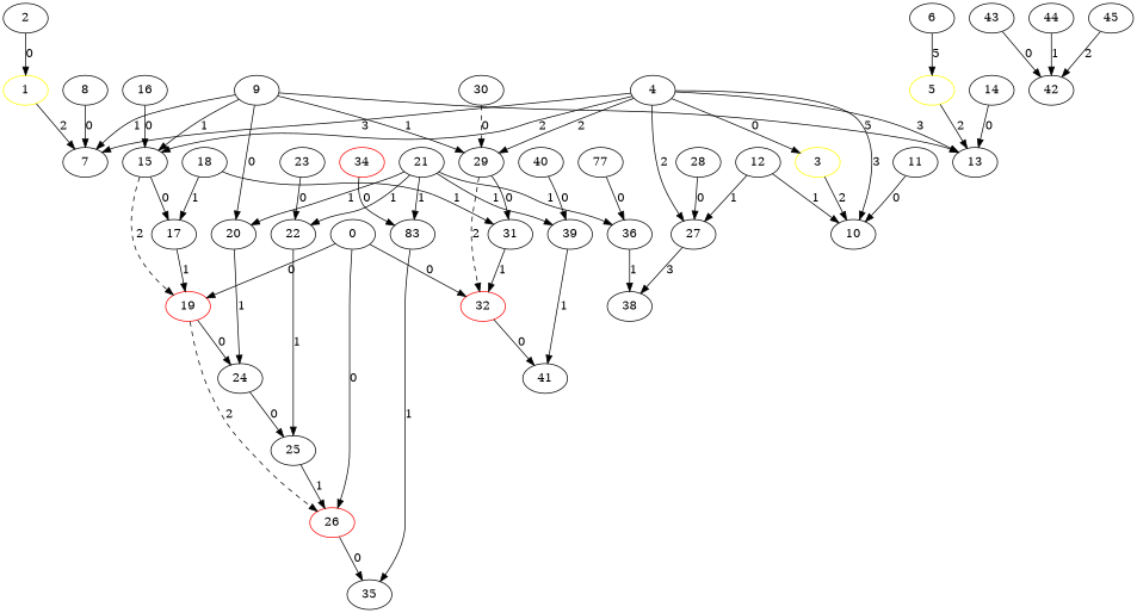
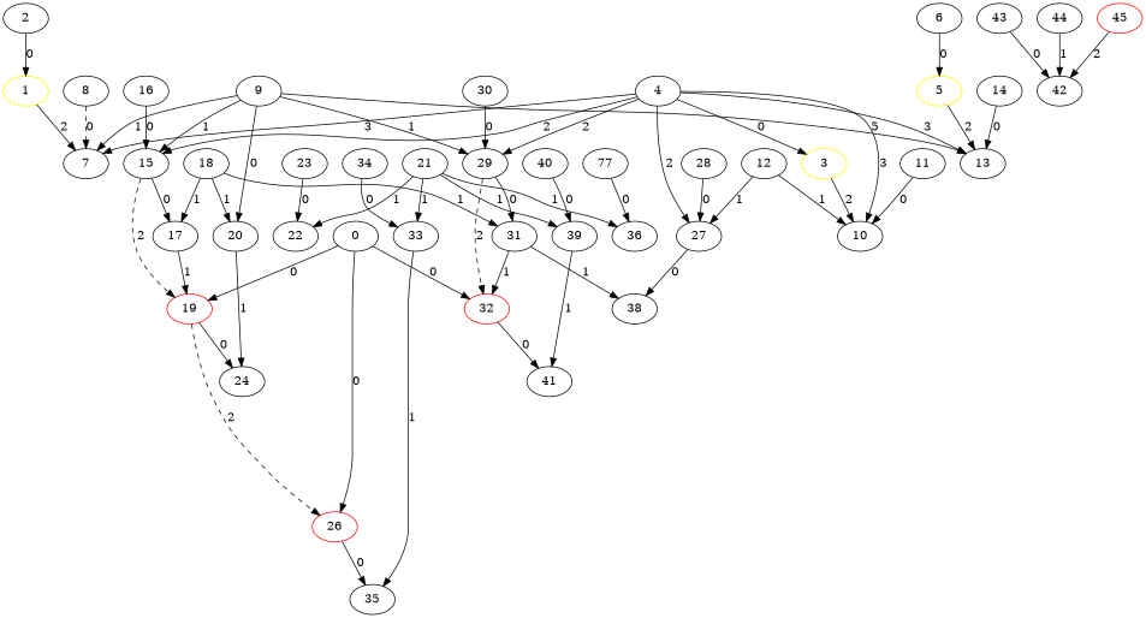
  digraph {
    node [BB=1 SS=0 bw=0 cv=0 nodeT=sym op=NaS symid=-1 symidR=0]
    0 [BB=0 symid=0]
    19 [color=red nodeT=falseRootPhi symid=21]
    26 [color=red nodeT=falseRootPhi symid=24]
    32 [color=red nodeT=falseRootPhi symid=25]
    24 [op=_sym_build_mul symid=9]
    35 [op=_sym_try_alternative symid=15]
    41 [op=_sym_try_alternative symid=19]
    1 [SS=1 color=yellow op=_sym_get_parameter_expression symid=1]
    7 [op=_sym_build_write_memory symid=4]
    2 [BB=0 bw=1 nodeT=constantInt]
    3 [SS=1 color=yellow op=_sym_get_parameter_expression symid=2]
    10 [op=_sym_build_write_memory symid=5]
    4 [BB=0 bw=1 cv=1 nodeT=constantInt]
    13 [op=_sym_build_write_memory symid=6]
    15 [op=_sym_build_read_memory symid=7]
    27 [op=_sym_build_read_memory symid=11]
    29 [op=_sym_build_read_memory symid=12]
    17 [op=_sym_build_zext symid=8]
    38 [op=_sym_try_alternative symid=17]
    31 [op=_sym_build_zext symid=13]
    5 [SS=1 color=yellow op=_sym_get_parameter_expression symid=3]
    6 [BB=0 bw=1 cv=2 nodeT=constantInt]
    8 [bw=4 nodeT=runtimeInt]
    9 [BB=0 bw=4 cv=2 nodeT=constantInt]
    20 [op=_sym_build_integer symid=22]
    11 [bw=4 nodeT=runtimeInt]
    12 [BB=0 bw=4 cv=4 nodeT=constantInt]
    14 [bw=4 nodeT=runtimeInt]
    16 [bw=4 nodeT=runtimeInt]
    18 [BB=0 bw=1 cv=16 nodeT=constantInt]
-   25 [op=_sym_build_add symid=10]
    21 [BB=0 bw=1 cv=4 nodeT=constantInt]
    22 [op=_sym_build_integer symid=23]
-   33 [op=_sym_build_integer symid=14 label=83]
+   33 [op=_sym_build_integer symid=14]
    36 [op=_sym_build_integer symid=16]
    39 [op=_sym_build_integer symid=18]
    23 [bw=4 nodeT=runtimeInt]
    28 [bw=4 nodeT=runtimeInt]
    30 [bw=4 nodeT=runtimeInt]
-   34 [bw=4 nodeT=runtimeInt color=red]
+   34 [bw=4 nodeT=runtimeInt]
    n41 [bw=4 label=77 nodeT=runtimeInt]
    40 [bw=4 nodeT=runtimeInt]
    42 [op=_sym_build_memcpy symid=20]
    43 [bw=4 nodeT=runtimePtr]
    44 [bw=4 nodeT=runtimePtr]
-   45 [bw=4 nodeT=runtimeInt]
+   45 [bw=4 nodeT=runtimeInt color=red]
    0 -> 19 [label=0]
    0 -> 26 [label=0]
    0 -> 32 [label=0]
    19 -> 26 [label=2 style=dashed]
    19 -> 24 [label=0]
    26 -> 35 [label=0]
    32 -> 41 [label=0]
-   24 -> 25 [label=0]
    1 -> 7 [label=2]
    2 -> 1 [label=0]
    3 -> 10 [label=2]
    4 -> 7 [label=3]
    4 -> 3 [label=0]
    4 -> 10 [label=3]
    4 -> 13 [label=3]
    4 -> 15 [label=2]
    4 -> 27 [label=2]
    4 -> 29 [label=2]
    15 -> 19 [label=2 style=dashed]
    15 -> 17 [label=0]
-   27 -> 38 [label=3]
+   27 -> 38 [label=0]
    29 -> 32 [label=2 style=dashed]
    29 -> 31 [label=0]
    17 -> 19 [label=1]
    31 -> 32 [label=1]
    5 -> 13 [label=2]
-   6 -> 5 [label=5]
-   8 -> 7 [label=0]
+   6 -> 5 [label=0]
+   8 -> 7 [label=0 style=dashed]
    9 -> 7 [label=1]
    9 -> 13 [label=5]
    9 -> 15 [label=1]
    9 -> 29 [label=1]
    9 -> 20 [label=0]
    20 -> 24 [label=1]
    11 -> 10 [label=0]
    12 -> 10 [label=1]
    12 -> 27 [label=1]
    14 -> 13 [label=0]
    16 -> 15 [label=0]
    18 -> 17 [label=1]
    18 -> 31 [label=1]
-   25 -> 26 [label=1]
-   21 -> 20 [label=1]
+   18 -> 20 [label=1]
    21 -> 22 [label=1]
    21 -> 33 [label=1]
    21 -> 36 [label=1]
    21 -> 39 [label=1]
-   22 -> 25 [label=1]
    33 -> 35 [label=1]
-   36 -> 38 [label=1]
+   31 -> 38 [label=1]
    39 -> 41 [label=1]
    23 -> 22 [label=0]
    28 -> 27 [label=0]
-   30 -> 29 [label=0 style=dashed]
+   30 -> 29 [label=0]
    34 -> 33 [label=0]
    n41 -> 36 [label=0]
    40 -> 39 [label=0]
    43 -> 42 [label=0]
    44 -> 42 [label=1]
    45 -> 42 [label=2]
  }
